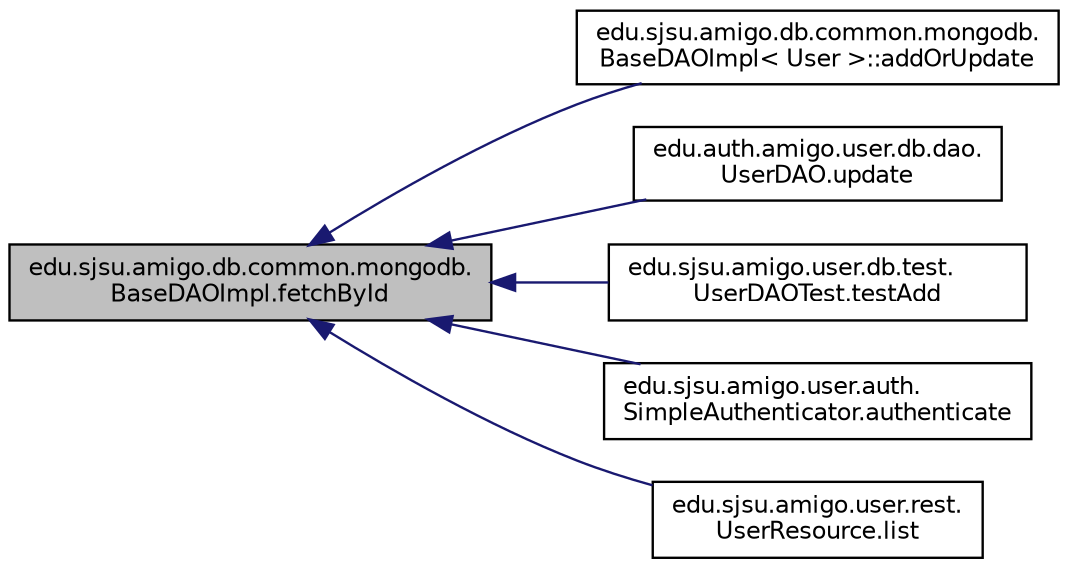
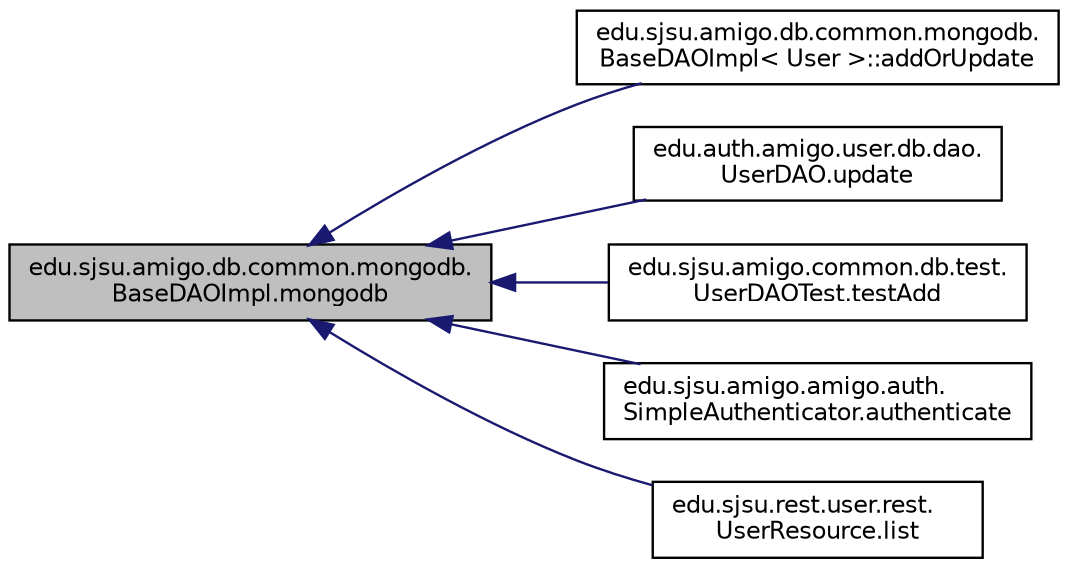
  digraph {
    rankdir=LR
    node [color=black fillcolor=white fontname=Helvetica fontsize=10 shape=record style=filled]
    edge [color=midnightblue dir=back fontname=Helvetica fontsize=10 labelfontname=Helvetica labelfontsize=10 style=solid]
-   n1 [fillcolor=grey75 fontcolor=black height=0.2 label="edu.sjsu.amigo.db.common.mongodb.\lBaseDAOImpl.fetchById" width=0.4]
+   n1 [fillcolor=grey75 fontcolor=black height=0.2 label="edu.sjsu.amigo.db.common.mongodb.\lBaseDAOImpl.mongodb" width=0.4]
    n2 [height=0.2 label="edu.sjsu.amigo.db.common.mongodb.\lBaseDAOImpl\< User \>::addOrUpdate" width=0.4]
    n3 [height=0.2 label="edu.auth.amigo.user.db.dao.\lUserDAO.update" width=0.4]
-   n4 [height=0.2 label="edu.sjsu.amigo.user.db.test.\lUserDAOTest.testAdd" width=0.4]
-   n5 [height=0.2 label="edu.sjsu.amigo.user.auth.\lSimpleAuthenticator.authenticate" width=0.4]
-   n6 [height=0.2 label="edu.sjsu.amigo.user.rest.\lUserResource.list" width=0.4]
+   n4 [height=0.2 label="edu.sjsu.amigo.common.db.test.\lUserDAOTest.testAdd" width=0.4]
+   n5 [height=0.2 label="edu.sjsu.amigo.amigo.auth.\lSimpleAuthenticator.authenticate" width=0.4]
+   n6 [height=0.2 label="edu.sjsu.rest.user.rest.\lUserResource.list" width=0.4]
    n1 -> n2
    n1 -> n3
    n1 -> n4
    n1 -> n5
    n1 -> n6
  }
